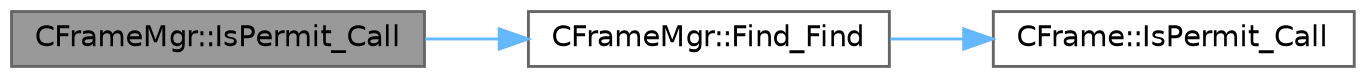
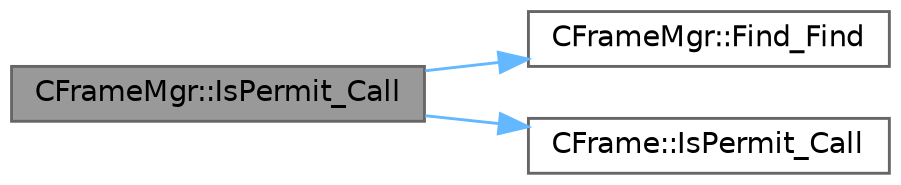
  digraph {
    rankdir=LR
    node [color=grey40 fillcolor=white fontname=Helvetica fontsize=10 shape=box style=filled]
    edge [color=steelblue1 fontname=Helvetica fontsize=10 labelfontname=Helvetica labelfontsize=10 style=solid]
    n1 [color=gray40 fillcolor=grey60 fontcolor=black height=0.2 label="CFrameMgr::IsPermit_Call" width=0.4]
    n2 [height=0.2 label="CFrameMgr::Find_Find" width=0.4]
    n3 [height=0.2 label="CFrame::IsPermit_Call" width=0.4]
    n1 -> n2
-   n2 -> n3
+   n1 -> n3
  }
